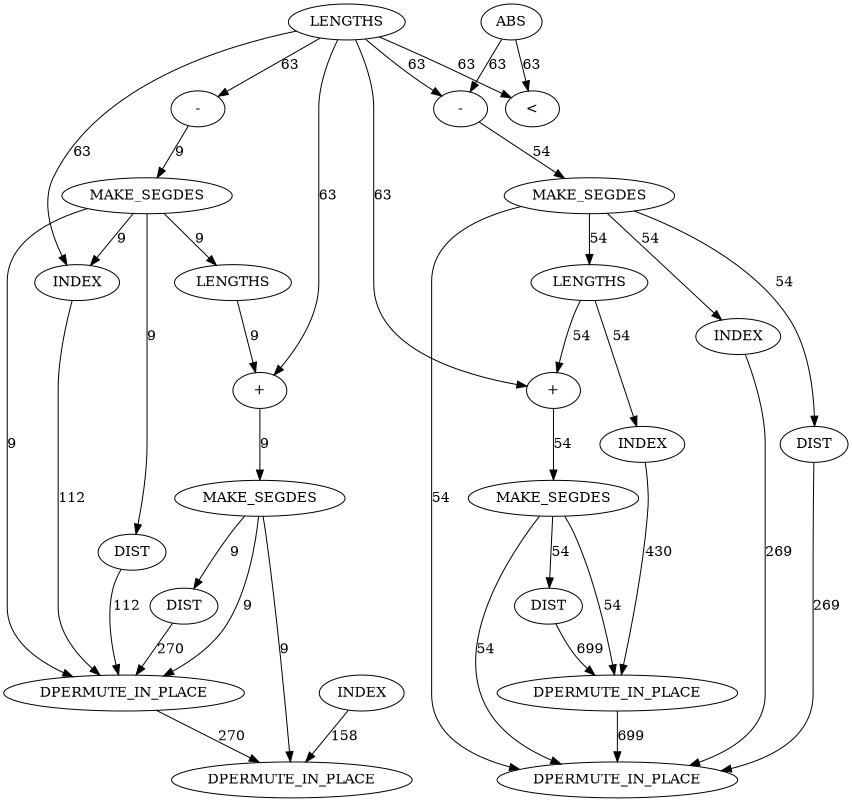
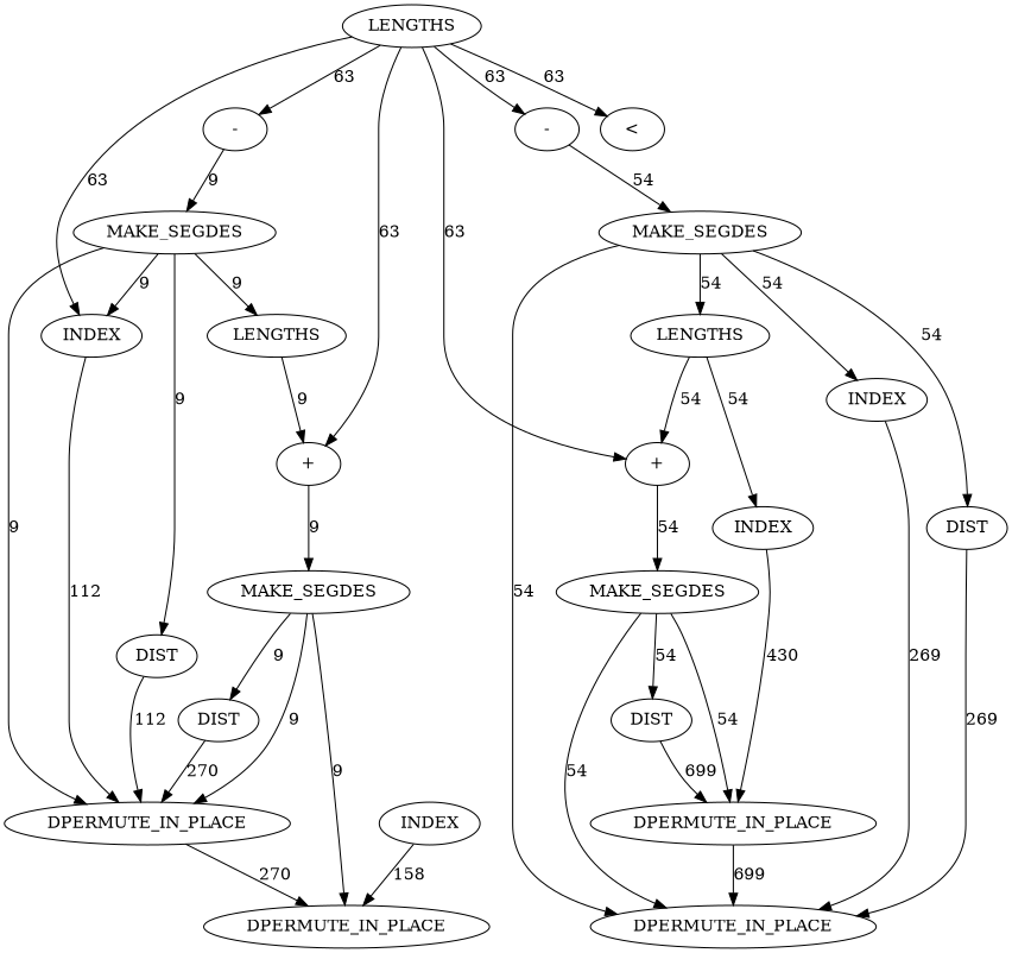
  digraph {
    node [cost=343]
    edge [cost=54]
    n1 [cost=301 label=MAKE_SEGDES]
    n2 [cost=2278 label=DPERMUTE_IN_PLACE]
    n3 [cost=1718 label=INDEX]
    n4 [cost=218 label=LENGTHS]
    n5 [label=DIST]
    n6 [cost=15429 label="\<"]
    n7 [cost=1808 label=DIST]
    n8 [cost=17834 label=DPERMUTE_IN_PLACE]
    n9 [cost=14653 label=INDEX]
    n10 [cost=1764 label=MAKE_SEGDES]
    n11 [cost=7595 label=DPERMUTE_IN_PLACE]
    n12 [label=MAKE_SEGDES]
    n13 [cost=383 label=DIST]
    n14 [cost=988 label=DPERMUTE_IN_PLACE]
    n15 [cost=1892 label="+"]
    n16 [cost=13360 label=INDEX]
    n17 [label="-"]
-   n18 [cost=4695 label=ABS]
    n19 [cost=1886 label="-"]
    n20 [cost=382 label="+"]
    n21 [cost=3570 label=MAKE_SEGDES]
    n22 [cost=1891 label=LENGTHS]
    n23 [cost=1888 label=DIST]
    n24 [cost=1590 label=INDEX]
    n25 [cost=1819 label=LENGTHS]
    n1 -> n2 [cost=9 label=9]
    n1 -> n3 [cost=9 label=9]
    n1 -> n4 [cost=9 label=9]
    n1 -> n5 [cost=9 label=9]
    n2 -> n14 [cost=270 label=270]
    n3 -> n2 [cost=112 label=112]
    n4 -> n20 [cost=9 label=9]
    n5 -> n2 [cost=112 label=112]
    n7 -> n8 [cost=699 label=699]
    n8 -> n11 [cost=699 label=699]
    n9 -> n8 [cost=430 label=430]
    n10 -> n7 [label=54]
    n10 -> n8 [label=54]
    n10 -> n11 [label=54]
    n12 -> n2 [cost=9 label=9]
    n12 -> n13 [cost=9 label=9]
    n12 -> n14 [cost=9 label=9]
    n13 -> n2 [cost=270 label=270]
    n15 -> n10 [label=54]
    n16 -> n11 [cost=269 label=269]
    n17 -> n1 [cost=9 label=9]
-   n18 -> n6 [cost=63 label=63]
-   n18 -> n19 [cost=63 label=63]
    n19 -> n21 [label=54]
    n20 -> n12 [cost=9 label=9]
    n21 -> n11 [label=54]
    n21 -> n16 [label=54]
    n21 -> n22 [label=54]
    n21 -> n23 [label=54]
    n22 -> n9 [label=54]
    n22 -> n15 [label=54]
    n23 -> n11 [cost=269 label=269]
    n24 -> n14 [cost=158 label=158]
    n25 -> n3 [cost=63 label=63]
    n25 -> n6 [cost=63 label=63]
    n25 -> n15 [cost=63 label=63]
    n25 -> n17 [cost=63 label=63]
    n25 -> n19 [cost=63 label=63]
    n25 -> n20 [cost=63 label=63]
  }
